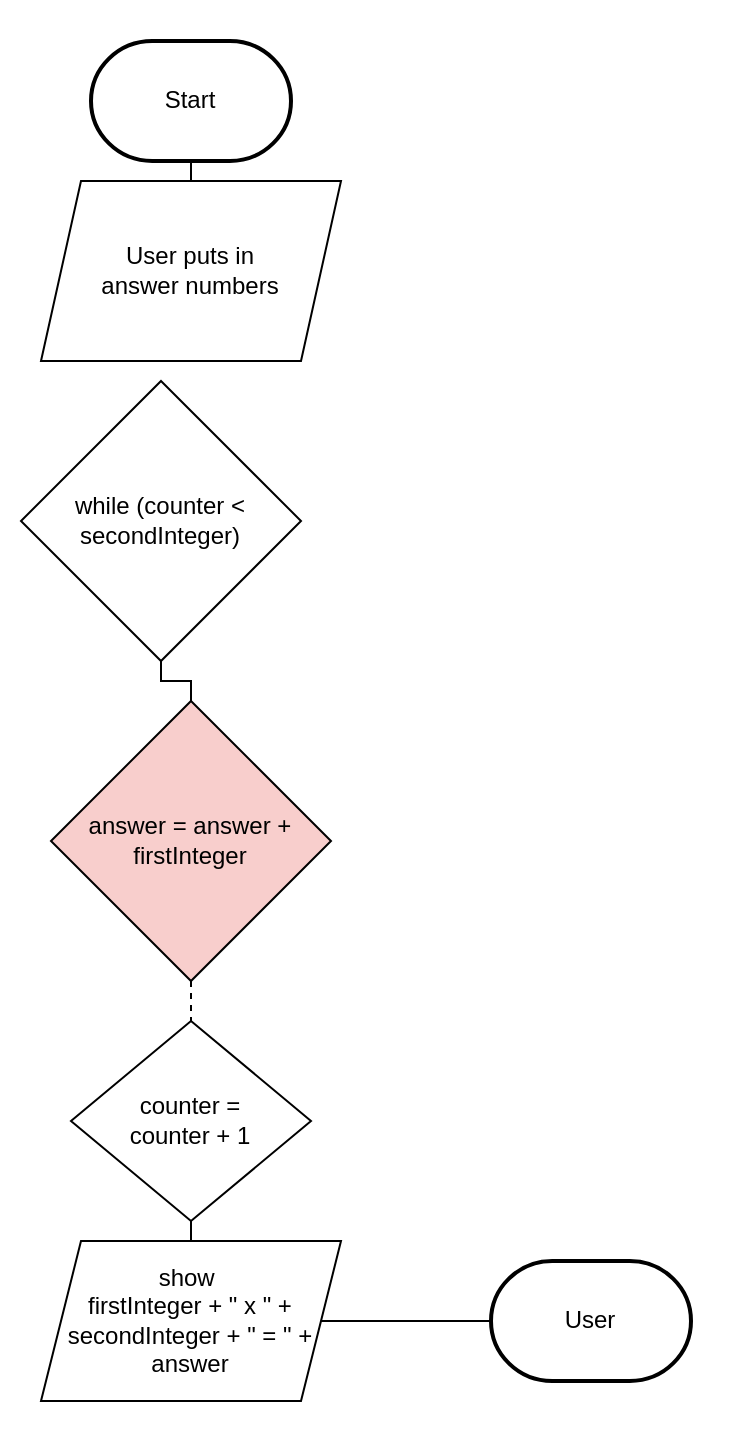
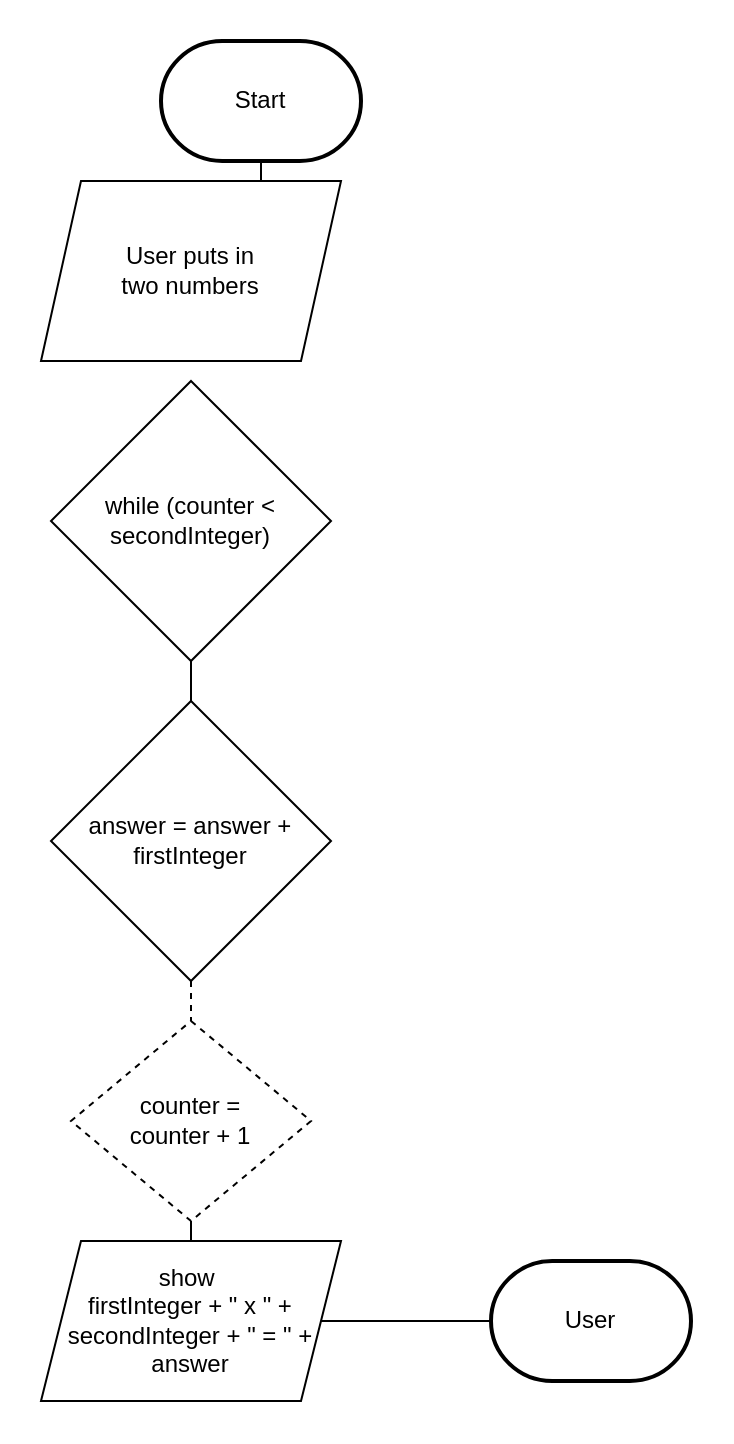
  <mxCell id="0" />
  <mxCell id="1" parent="0" />
- <mxCell id="2" value="Start" style="strokeWidth=2;html=1;shape=mxgraph.flowchart.terminator;whiteSpace=wrap;" parent="1" vertex="1"><mxGeometry x="45" y="20" width="100" height="60" as="geometry" /></mxCell>
+ <mxCell id="2" value="Start" style="strokeWidth=2;html=1;shape=mxgraph.flowchart.terminator;whiteSpace=wrap;" parent="1" vertex="1"><mxGeometry x="80" y="20" width="100" height="60" as="geometry" /></mxCell>
  <mxCell id="3" value="User" style="strokeWidth=2;html=1;shape=mxgraph.flowchart.terminator;whiteSpace=wrap;" parent="1" vertex="1"><mxGeometry x="245" y="630" width="100" height="60" as="geometry" /></mxCell>
  <mxCell id="4" value="" style="edgeStyle=orthogonalEdgeStyle;html=1;rounded=0;endArrow=none;startArrow=none;" parent="1" source="8" target="3" edge="1"><mxGeometry relative="1" as="geometry"><mxPoint x="95" y="110" as="sourcePoint" /><mxPoint x="95" y="140" as="targetPoint" /></mxGeometry></mxCell>
  <mxCell id="5" value="" style="edgeStyle=orthogonalEdgeStyle;html=1;rounded=0;endArrow=none;" parent="1" source="2" target="6" edge="1"><mxGeometry relative="1" as="geometry"><mxPoint x="95" y="110" as="sourcePoint" /><mxPoint x="95" y="280" as="targetPoint" /></mxGeometry></mxCell>
- <mxCell id="6" value="User puts in &lt;br&gt;answer numbers" style="shape=parallelogram;perimeter=parallelogramPerimeter;whiteSpace=wrap;html=1;fixedSize=1;" parent="1" vertex="1"><mxGeometry x="20" y="90" width="150" height="90" as="geometry" /></mxCell>
+ <mxCell id="6" value="User puts in &lt;br&gt;two numbers" style="shape=parallelogram;perimeter=parallelogramPerimeter;whiteSpace=wrap;html=1;fixedSize=1;" parent="1" vertex="1"><mxGeometry x="20" y="90" width="150" height="90" as="geometry" /></mxCell>
  <mxCell id="7" value="" style="edgeStyle=orthogonalEdgeStyle;html=1;rounded=0;endArrow=none;startArrow=none;" edge="1" parent="1" source="13" target="8"><mxGeometry relative="1" as="geometry"><mxPoint x="95" y="220" as="sourcePoint" /><mxPoint x="95" y="600" as="targetPoint" /></mxGeometry></mxCell>
  <mxCell id="8" value="show&amp;nbsp;&lt;br&gt;firstInteger + &quot; x &quot; + secondInteger + &quot; = &quot; + answer" style="shape=parallelogram;perimeter=parallelogramPerimeter;whiteSpace=wrap;html=1;fixedSize=1;" vertex="1" parent="1"><mxGeometry x="20" y="620" width="150" height="80" as="geometry" /></mxCell>
- <mxCell id="9" value="while (counter &amp;lt; secondInteger)" style="rhombus;whiteSpace=wrap;html=1;" vertex="1" parent="1"><mxGeometry x="10" y="190" width="140" height="140" as="geometry" /></mxCell>
+ <mxCell id="9" value="while (counter &amp;lt; secondInteger)" style="rhombus;whiteSpace=wrap;html=1;" vertex="1" parent="1"><mxGeometry x="25" y="190" width="140" height="140" as="geometry" /></mxCell>
  <mxCell id="10" value="" style="edgeStyle=orthogonalEdgeStyle;html=1;rounded=0;endArrow=none;startArrow=none;" edge="1" parent="1" source="9" target="11"><mxGeometry relative="1" as="geometry"><mxPoint x="95" y="380" as="sourcePoint" /><mxPoint x="95" y="570" as="targetPoint" /></mxGeometry></mxCell>
- <mxCell id="11" value="answer = answer + firstInteger" style="rhombus;whiteSpace=wrap;html=1;fillColor=#f8cecc;" vertex="1" parent="1"><mxGeometry x="25" y="350" width="140" height="140" as="geometry" /></mxCell>
+ <mxCell id="11" value="answer = answer + firstInteger" style="rhombus;whiteSpace=wrap;html=1;" vertex="1" parent="1"><mxGeometry x="25" y="350" width="140" height="140" as="geometry" /></mxCell>
  <mxCell id="12" value="" style="edgeStyle=orthogonalEdgeStyle;html=1;rounded=0;endArrow=none;startArrow=none;dashed=1;" edge="1" parent="1" source="11" target="13"><mxGeometry relative="1" as="geometry"><mxPoint x="95" y="490" as="sourcePoint" /><mxPoint x="95" y="620" as="targetPoint" /></mxGeometry></mxCell>
- <mxCell id="13" value="counter = &lt;br&gt;counter + 1" style="rhombus;whiteSpace=wrap;html=1;" vertex="1" parent="1"><mxGeometry x="35" y="510" width="120" height="100" as="geometry" /></mxCell>
+ <mxCell id="13" value="counter = &lt;br&gt;counter + 1" style="rhombus;whiteSpace=wrap;html=1;dashed=1;" vertex="1" parent="1"><mxGeometry x="35" y="510" width="120" height="100" as="geometry" /></mxCell>
